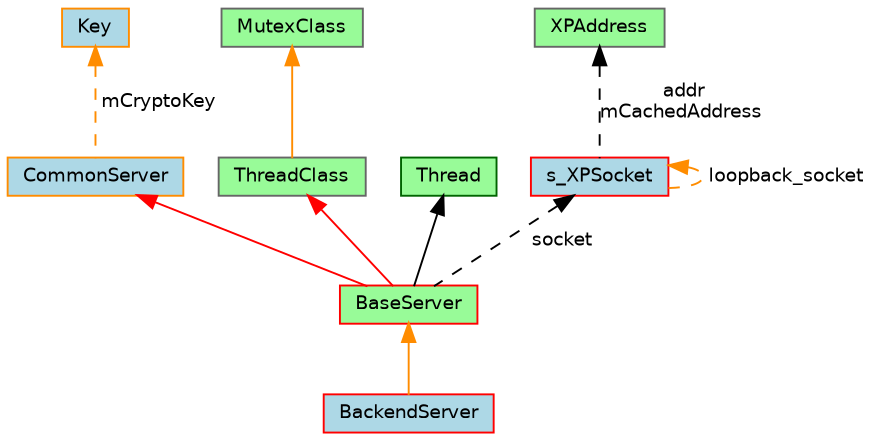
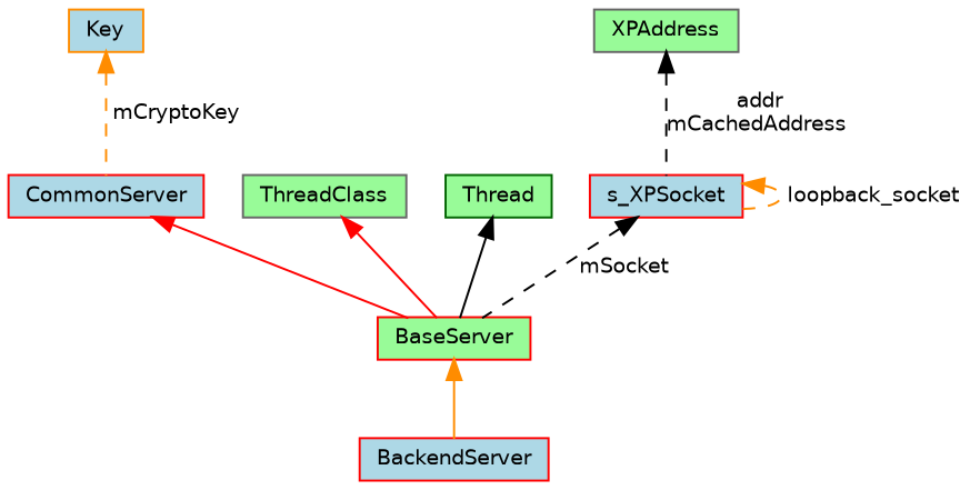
  digraph {
    node [color=red fillcolor=palegreen fontname=Helvetica fontsize=10 shape=record style=filled]
    edge [color=darkorange dir=back fontname=Helvetica fontsize=10 labelfontname=Helvetica labelfontsize=10 style=solid]
    n1 [fillcolor=lightblue fontcolor=black height=0.2 label=BackendServer width=0.4]
    n2 [height=0.2 label=BaseServer width=0.4]
-   n3 [color=darkorange fillcolor=lightblue height=0.2 label=CommonServer width=0.4]
+   n3 [fillcolor=lightblue height=0.2 label=CommonServer width=0.4]
    n4 [color=darkorange fillcolor=lightblue height=0.2 label=Key width=0.4]
    n5 [color=gray40 height=0.2 label=ThreadClass width=0.4]
-   n6 [color=gray40 height=0.2 label=MutexClass width=0.4]
    n7 [color=darkgreen height=0.2 label=Thread width=0.4]
    n8 [fillcolor=lightblue height=0.2 label=s_XPSocket width=0.4]
    n9 [color=gray40 height=0.2 label=XPAddress width=0.4]
    n2 -> n1
    n3 -> n2 [color=red]
    n4 -> n3 [label=" mCryptoKey" style=dashed]
    n5 -> n2 [color=red]
-   n6 -> n5
    n7 -> n2 [color=black]
-   n8 -> n2 [color=black label=" socket" style=dashed]
+   n8 -> n2 [color=black label=" mSocket" style=dashed]
    n8 -> n8 [label=" loopback_socket" style=dashed]
    n9 -> n8 [color=black label=" addr\nmCachedAddress" style=dashed]
  }
